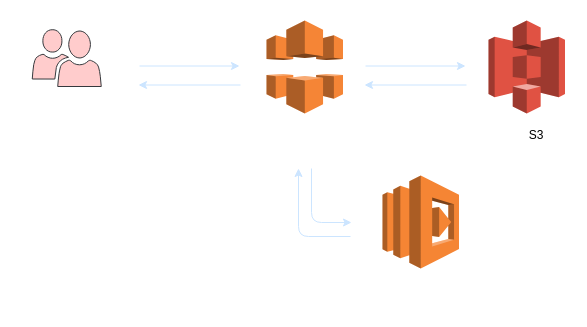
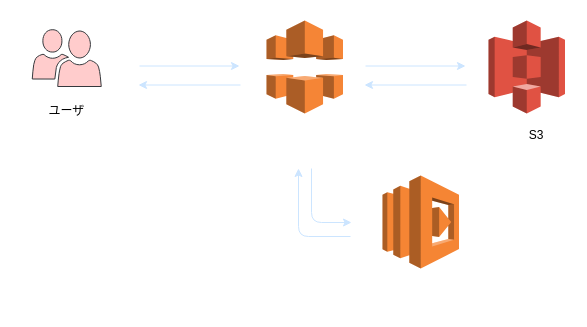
  <mxCell id="0" />
  <mxCell id="1" parent="0" />
  <mxCell id="2" value="" style="endArrow=classic;html=1;fillColor=#cce5ff;strokeColor=#CCE5FF;" parent="1" edge="1"><mxGeometry width="50" height="50" relative="1" as="geometry"><mxPoint x="311" y="168" as="sourcePoint" /><mxPoint x="351" y="222" as="targetPoint" /><Array as="points"><mxPoint x="311" y="222" /></Array></mxGeometry></mxCell>
  <mxCell id="3" value="" style="group" parent="1" vertex="1" connectable="0"><mxGeometry x="488" y="20" width="76.5" height="130" as="geometry" /></mxCell>
  <mxCell id="4" value="" style="outlineConnect=0;dashed=0;verticalLabelPosition=bottom;verticalAlign=top;align=center;html=1;shape=mxgraph.aws3.s3;fillColor=#E05243;gradientColor=none;" parent="3" vertex="1"><mxGeometry width="76.5" height="93" as="geometry" /></mxCell>
  <mxCell id="5" value="S3" style="text;html=1;strokeColor=none;fillColor=none;align=center;verticalAlign=middle;whiteSpace=wrap;rounded=0;" parent="3" vertex="1"><mxGeometry x="28.25" y="105" width="40" height="20" as="geometry" /></mxCell>
  <mxCell id="6" value="" style="group" parent="1" vertex="1" connectable="0"><mxGeometry x="266" y="20" width="76.5" height="130" as="geometry" /></mxCell>
  <mxCell id="7" value="" style="outlineConnect=0;dashed=0;verticalLabelPosition=bottom;verticalAlign=top;align=center;html=1;shape=mxgraph.aws3.cloudfront;fillColor=#F58536;gradientColor=none;" parent="6" vertex="1"><mxGeometry width="76.5" height="93" as="geometry" /></mxCell>
  <mxCell id="8" value="" style="group" parent="1" vertex="1" connectable="0"><mxGeometry x="20" y="29" width="92.5" height="92" as="geometry" /></mxCell>
  <mxCell id="9" value="" style="pointerEvents=1;shadow=0;dashed=0;html=1;strokeColor=#36393d;labelPosition=center;verticalLabelPosition=bottom;verticalAlign=top;align=center;shape=mxgraph.mscae.intune.user_group;fillColor=#FFCCCC;" parent="8" vertex="1"><mxGeometry x="11.75" width="69" height="57" as="geometry" /></mxCell>
+ <mxCell id="10" value="ユーザ" style="text;html=1;strokeColor=none;fillColor=none;align=center;verticalAlign=middle;whiteSpace=wrap;rounded=0;" parent="8" vertex="1"><mxGeometry y="72" width="92.5" height="20" as="geometry" /></mxCell>
  <mxCell id="11" value="" style="endArrow=classic;html=1;fillColor=#cce5ff;strokeColor=#CCE5FF;" edge="1" parent="1"><mxGeometry width="50" height="50" relative="1" as="geometry"><mxPoint x="350" y="236" as="sourcePoint" /><mxPoint x="298" y="168" as="targetPoint" /><Array as="points"><mxPoint x="298" y="236" /></Array></mxGeometry></mxCell>
  <mxCell id="12" value="" style="group" vertex="1" connectable="0" parent="1"><mxGeometry x="364" y="65.5" width="102" height="19" as="geometry" /></mxCell>
  <mxCell id="13" value="" style="endArrow=classic;html=1;fillColor=#cce5ff;strokeColor=#CCE5FF;" parent="12" edge="1"><mxGeometry width="50" height="50" relative="1" as="geometry"><mxPoint x="1" as="sourcePoint" /><mxPoint x="101" as="targetPoint" /></mxGeometry></mxCell>
  <mxCell id="14" value="" style="endArrow=classic;html=1;fillColor=#cce5ff;strokeColor=#CCE5FF;" edge="1" parent="12"><mxGeometry width="50" height="50" relative="1" as="geometry"><mxPoint x="102" y="19" as="sourcePoint" /><mxPoint y="19" as="targetPoint" /></mxGeometry></mxCell>
  <mxCell id="15" value="" style="group" vertex="1" connectable="0" parent="1"><mxGeometry x="138" y="65.5" width="102" height="19" as="geometry" /></mxCell>
  <mxCell id="16" value="" style="endArrow=classic;html=1;fillColor=#cce5ff;strokeColor=#CCE5FF;" edge="1" parent="15"><mxGeometry width="50" height="50" relative="1" as="geometry"><mxPoint x="1" as="sourcePoint" /><mxPoint x="101" as="targetPoint" /></mxGeometry></mxCell>
  <mxCell id="17" value="" style="endArrow=classic;html=1;fillColor=#cce5ff;strokeColor=#CCE5FF;" edge="1" parent="15"><mxGeometry width="50" height="50" relative="1" as="geometry"><mxPoint x="102" y="19" as="sourcePoint" /><mxPoint y="19" as="targetPoint" /></mxGeometry></mxCell>
  <mxCell id="18" value="" style="group" vertex="1" connectable="0" parent="1"><mxGeometry x="382" y="175" width="76.5" height="130" as="geometry" /></mxCell>
  <mxCell id="19" value="" style="outlineConnect=0;dashed=0;verticalLabelPosition=bottom;verticalAlign=top;align=center;html=1;shape=mxgraph.aws3.lambda;fillColor=#F58534;gradientColor=none;" vertex="1" parent="18"><mxGeometry width="76.5" height="93" as="geometry" /></mxCell>
